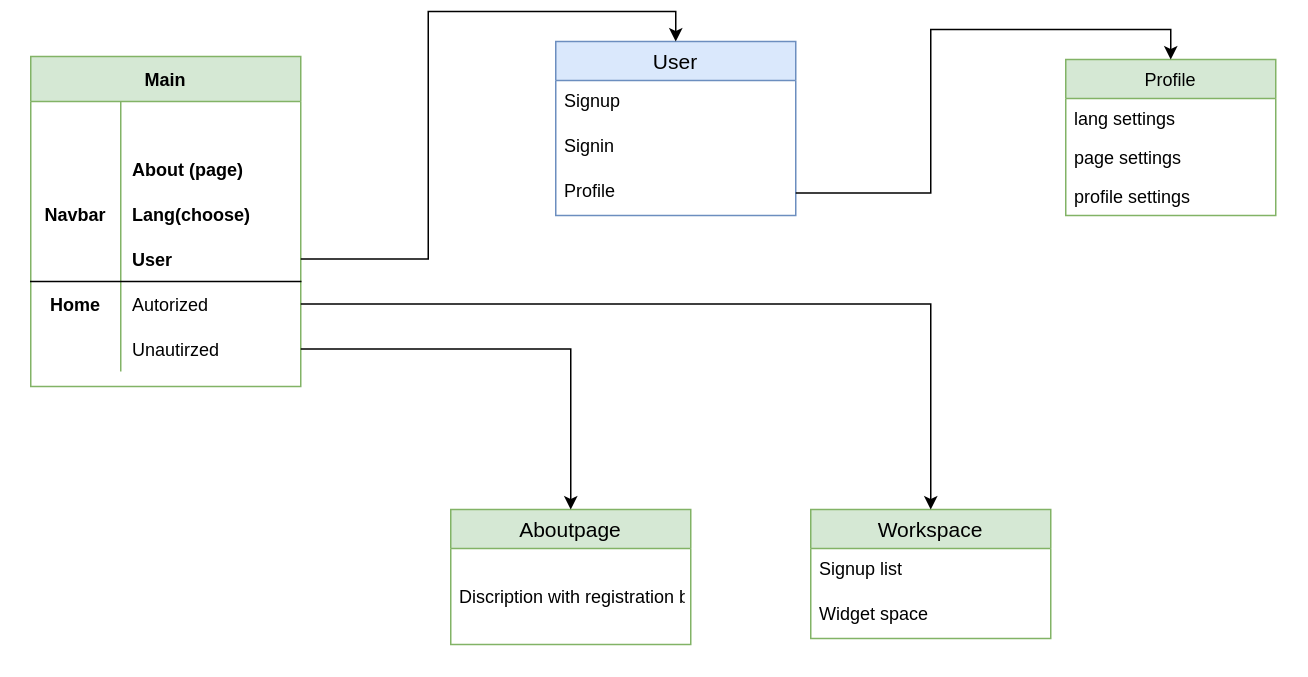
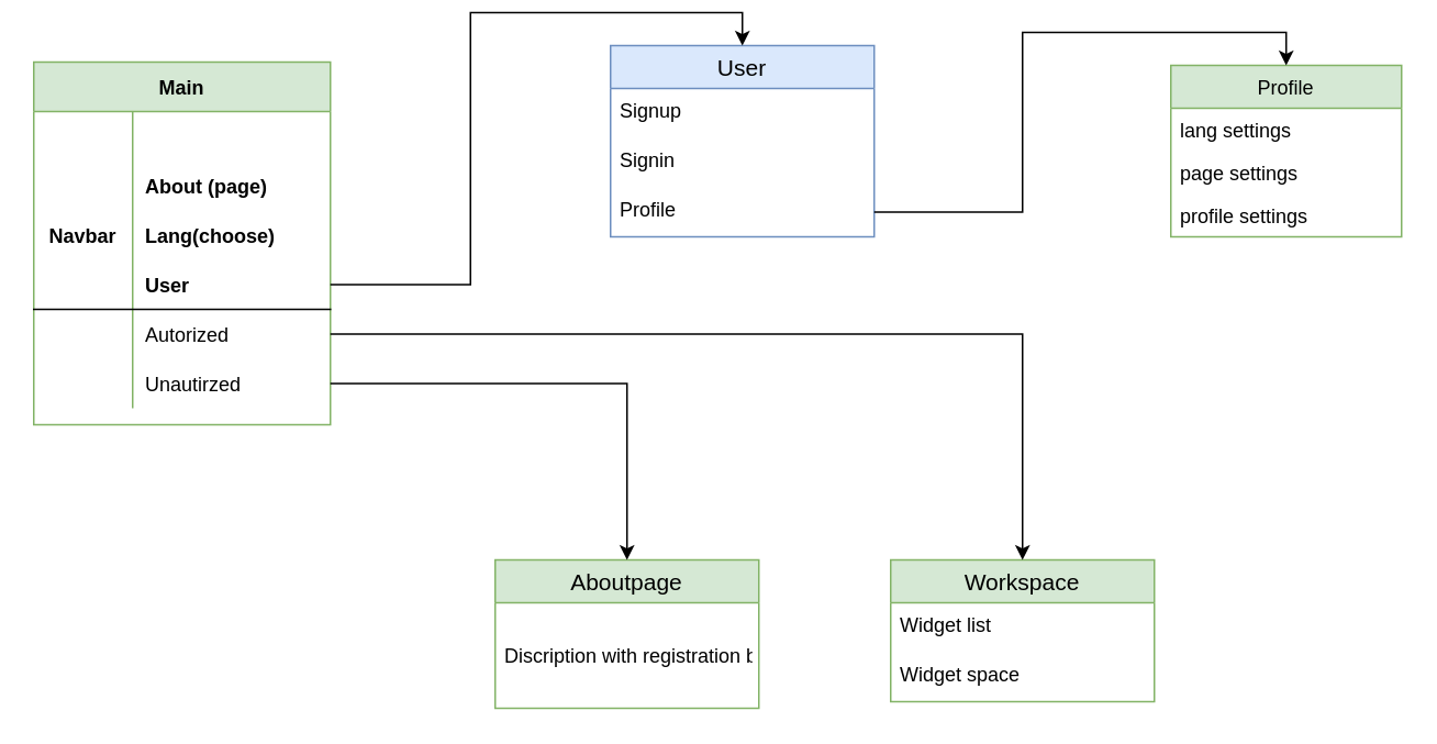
  <mxCell id="0" />
  <mxCell id="1" parent="0" />
  <mxCell id="2" value="Main" style="shape=table;startSize=30;container=1;collapsible=1;childLayout=tableLayout;fixedRows=1;rowLines=0;fontStyle=1;align=center;resizeLast=1;fillColor=#d5e8d4;strokeColor=#82b366;" vertex="1" parent="1"><mxGeometry x="20" y="30" width="180" height="220" as="geometry" /></mxCell>
  <mxCell id="3" style="shape=partialRectangle;collapsible=0;dropTarget=0;pointerEvents=0;fillColor=none;top=0;left=0;bottom=0;right=0;points=[[0,0.5],[1,0.5]];portConstraint=eastwest;" vertex="1" parent="2"><mxGeometry y="30" width="180" height="30" as="geometry" /></mxCell>
  <mxCell id="4" style="shape=partialRectangle;connectable=0;fillColor=none;top=0;left=0;bottom=0;right=0;fontStyle=1;overflow=hidden;" vertex="1" parent="3"><mxGeometry width="60" height="30" as="geometry" /></mxCell>
  <mxCell id="5" style="shape=partialRectangle;collapsible=0;dropTarget=0;pointerEvents=0;fillColor=none;top=0;left=0;bottom=0;right=0;points=[[0,0.5],[1,0.5]];portConstraint=eastwest;" vertex="1" parent="2"><mxGeometry y="60" width="180" height="30" as="geometry" /></mxCell>
  <mxCell id="6" style="shape=partialRectangle;connectable=0;fillColor=none;top=0;left=0;bottom=0;right=0;fontStyle=1;overflow=hidden;" vertex="1" parent="5"><mxGeometry width="60" height="30" as="geometry" /></mxCell>
  <mxCell id="7" value="About (page)" style="shape=partialRectangle;connectable=0;fillColor=none;top=0;left=0;bottom=0;right=0;align=left;spacingLeft=6;fontStyle=1;overflow=hidden;" vertex="1" parent="5"><mxGeometry x="60" width="120" height="30" as="geometry" /></mxCell>
  <mxCell id="8" value="" style="shape=partialRectangle;collapsible=0;dropTarget=0;pointerEvents=0;fillColor=none;top=0;left=0;bottom=0;right=0;points=[[0,0.5],[1,0.5]];portConstraint=eastwest;" vertex="1" parent="2"><mxGeometry y="90" width="180" height="30" as="geometry" /></mxCell>
  <mxCell id="9" value="Navbar" style="shape=partialRectangle;connectable=0;fillColor=none;top=0;left=0;bottom=0;right=0;fontStyle=1;overflow=hidden;" vertex="1" parent="8"><mxGeometry width="60" height="30" as="geometry" /></mxCell>
  <mxCell id="10" value="Lang(choose)" style="shape=partialRectangle;connectable=0;fillColor=none;top=0;left=0;bottom=0;right=0;align=left;spacingLeft=6;fontStyle=1;overflow=hidden;" vertex="1" parent="8"><mxGeometry x="60" width="120" height="30" as="geometry" /></mxCell>
  <mxCell id="11" value="" style="shape=partialRectangle;collapsible=0;dropTarget=0;pointerEvents=0;fillColor=none;top=0;left=0;bottom=1;right=0;points=[[0,0.5],[1,0.5]];portConstraint=eastwest;" vertex="1" parent="2"><mxGeometry y="120" width="180" height="30" as="geometry" /></mxCell>
  <mxCell id="12" value="" style="shape=partialRectangle;connectable=0;fillColor=none;top=0;left=0;bottom=0;right=0;fontStyle=1;overflow=hidden;" vertex="1" parent="11"><mxGeometry width="60" height="30" as="geometry" /></mxCell>
  <mxCell id="13" value="User" style="shape=partialRectangle;connectable=0;fillColor=none;top=0;left=0;bottom=0;right=0;align=left;spacingLeft=6;fontStyle=1;overflow=hidden;" vertex="1" parent="11"><mxGeometry x="60" width="120" height="30" as="geometry" /></mxCell>
  <mxCell id="14" value="" style="shape=partialRectangle;collapsible=0;dropTarget=0;pointerEvents=0;fillColor=none;top=0;left=0;bottom=0;right=0;points=[[0,0.5],[1,0.5]];portConstraint=eastwest;" vertex="1" parent="2"><mxGeometry y="150" width="180" height="30" as="geometry" /></mxCell>
- <mxCell id="15" value="Home" style="shape=partialRectangle;connectable=0;fillColor=none;top=0;left=0;bottom=0;right=0;editable=1;overflow=hidden;fontStyle=1;verticalAlign=middle;fontFamily=Helvetica;" vertex="1" parent="14"><mxGeometry width="60" height="30" as="geometry" /></mxCell>
  <mxCell id="16" value="Autorized" style="shape=partialRectangle;connectable=0;fillColor=none;top=0;left=0;bottom=0;right=0;align=left;spacingLeft=6;overflow=hidden;flipH=0;flipV=1;" vertex="1" parent="14"><mxGeometry x="60" width="120" height="30" as="geometry" /></mxCell>
  <mxCell id="17" value="" style="shape=partialRectangle;collapsible=0;dropTarget=0;pointerEvents=0;fillColor=none;top=0;left=0;bottom=0;right=0;points=[[0,0.5],[1,0.5]];portConstraint=eastwest;" vertex="1" parent="2"><mxGeometry y="180" width="180" height="30" as="geometry" /></mxCell>
  <mxCell id="18" value="" style="shape=partialRectangle;connectable=0;fillColor=none;top=0;left=0;bottom=0;right=0;editable=1;overflow=hidden;" vertex="1" parent="17"><mxGeometry width="60" height="30" as="geometry" /></mxCell>
  <mxCell id="19" value="Unautirzed" style="shape=partialRectangle;connectable=0;fillColor=none;top=0;left=0;bottom=0;right=0;align=left;spacingLeft=6;overflow=hidden;" vertex="1" parent="17"><mxGeometry x="60" width="120" height="30" as="geometry" /></mxCell>
  <mxCell id="20" value="User" style="swimlane;fontStyle=0;childLayout=stackLayout;horizontal=1;startSize=26;horizontalStack=0;resizeParent=1;resizeParentMax=0;resizeLast=0;collapsible=1;marginBottom=0;align=center;fontSize=14;fontFamily=Helvetica;fillColor=#dae8fc;strokeColor=#6c8ebf;" vertex="1" parent="1"><mxGeometry x="370" y="20" width="160" height="116" as="geometry" /></mxCell>
  <mxCell id="21" value="Signup" style="text;strokeColor=none;fillColor=none;spacingLeft=4;spacingRight=4;overflow=hidden;rotatable=0;points=[[0,0.5],[1,0.5]];portConstraint=eastwest;fontSize=12;" vertex="1" parent="20"><mxGeometry y="26" width="160" height="30" as="geometry" /></mxCell>
  <mxCell id="22" value="Signin" style="text;strokeColor=none;fillColor=none;spacingLeft=4;spacingRight=4;overflow=hidden;rotatable=0;points=[[0,0.5],[1,0.5]];portConstraint=eastwest;fontSize=12;" vertex="1" parent="20"><mxGeometry y="56" width="160" height="30" as="geometry" /></mxCell>
  <mxCell id="23" value="Profile" style="text;strokeColor=none;fillColor=none;spacingLeft=4;spacingRight=4;overflow=hidden;rotatable=0;points=[[0,0.5],[1,0.5]];portConstraint=eastwest;fontSize=12;" vertex="1" parent="20"><mxGeometry y="86" width="160" height="30" as="geometry" /></mxCell>
  <mxCell id="24" style="edgeStyle=orthogonalEdgeStyle;rounded=0;orthogonalLoop=1;jettySize=auto;html=1;exitX=1;exitY=0.5;exitDx=0;exitDy=0;entryX=0.5;entryY=0;entryDx=0;entryDy=0;fontFamily=Helvetica;" edge="1" parent="1" source="11" target="20"><mxGeometry relative="1" as="geometry" /></mxCell>
  <mxCell id="25" value="Workspace" style="swimlane;fontStyle=0;childLayout=stackLayout;horizontal=1;startSize=26;horizontalStack=0;resizeParent=1;resizeParentMax=0;resizeLast=0;collapsible=1;marginBottom=0;align=center;fontSize=14;fontFamily=Helvetica;fillColor=#d5e8d4;strokeColor=#82b366;" vertex="1" parent="1"><mxGeometry x="540" y="332" width="160" height="86" as="geometry" /></mxCell>
- <mxCell id="26" value="Signup list" style="text;strokeColor=none;fillColor=none;spacingLeft=4;spacingRight=4;overflow=hidden;rotatable=0;points=[[0,0.5],[1,0.5]];portConstraint=eastwest;fontSize=12;" vertex="1" parent="25"><mxGeometry y="26" width="160" height="30" as="geometry" /></mxCell>
+ <mxCell id="26" value="Widget list" style="text;strokeColor=none;fillColor=none;spacingLeft=4;spacingRight=4;overflow=hidden;rotatable=0;points=[[0,0.5],[1,0.5]];portConstraint=eastwest;fontSize=12;" vertex="1" parent="25"><mxGeometry y="26" width="160" height="30" as="geometry" /></mxCell>
  <mxCell id="27" value="Widget space" style="text;strokeColor=none;fillColor=none;spacingLeft=4;spacingRight=4;overflow=hidden;rotatable=0;points=[[0,0.5],[1,0.5]];portConstraint=eastwest;fontSize=12;" vertex="1" parent="25"><mxGeometry y="56" width="160" height="30" as="geometry" /></mxCell>
  <mxCell id="28" value="Aboutpage" style="swimlane;fontStyle=0;childLayout=stackLayout;horizontal=1;startSize=26;horizontalStack=0;resizeParent=1;resizeParentMax=0;resizeLast=0;collapsible=1;marginBottom=0;align=center;fontSize=14;fontFamily=Helvetica;fillColor=#d5e8d4;strokeColor=#82b366;" vertex="1" parent="1"><mxGeometry x="300" y="332" width="160" height="90" as="geometry" /></mxCell>
  <mxCell id="29" value="Discription with registration box" style="text;strokeColor=none;fillColor=none;spacingLeft=4;spacingRight=4;overflow=hidden;rotatable=0;points=[[0,0.5],[1,0.5]];portConstraint=eastwest;fontSize=12;verticalAlign=middle;horizontal=1;labelBorderColor=none;labelBackgroundColor=none;align=left;rounded=0;" vertex="1" parent="28"><mxGeometry y="26" width="160" height="64" as="geometry" /></mxCell>
  <mxCell id="30" style="edgeStyle=orthogonalEdgeStyle;rounded=0;orthogonalLoop=1;jettySize=auto;html=1;entryX=0.5;entryY=0;entryDx=0;entryDy=0;fontFamily=Helvetica;" edge="1" parent="1" source="14" target="25"><mxGeometry relative="1" as="geometry" /></mxCell>
  <mxCell id="31" style="edgeStyle=orthogonalEdgeStyle;rounded=0;orthogonalLoop=1;jettySize=auto;html=1;entryX=0.5;entryY=0;entryDx=0;entryDy=0;fontFamily=Helvetica;" edge="1" parent="1" source="17" target="28"><mxGeometry relative="1" as="geometry" /></mxCell>
  <mxCell id="32" value="Profile" style="swimlane;fontStyle=0;childLayout=stackLayout;horizontal=1;startSize=26;fillColor=#d5e8d4;horizontalStack=0;resizeParent=1;resizeParentMax=0;resizeLast=0;collapsible=1;marginBottom=0;rounded=0;labelBackgroundColor=none;fontFamily=Helvetica;align=center;html=0;strokeColor=#82b366;" vertex="1" parent="1"><mxGeometry x="710" y="32" width="140" height="104" as="geometry" /></mxCell>
  <mxCell id="33" value="lang settings" style="text;strokeColor=none;fillColor=none;align=left;verticalAlign=top;spacingLeft=4;spacingRight=4;overflow=hidden;rotatable=0;points=[[0,0.5],[1,0.5]];portConstraint=eastwest;" vertex="1" parent="32"><mxGeometry y="26" width="140" height="26" as="geometry" /></mxCell>
  <mxCell id="34" value="page settings" style="text;strokeColor=none;fillColor=none;align=left;verticalAlign=top;spacingLeft=4;spacingRight=4;overflow=hidden;rotatable=0;points=[[0,0.5],[1,0.5]];portConstraint=eastwest;" vertex="1" parent="32"><mxGeometry y="52" width="140" height="26" as="geometry" /></mxCell>
  <mxCell id="35" value="profile settings" style="text;strokeColor=none;fillColor=none;align=left;verticalAlign=top;spacingLeft=4;spacingRight=4;overflow=hidden;rotatable=0;points=[[0,0.5],[1,0.5]];portConstraint=eastwest;" vertex="1" parent="32"><mxGeometry y="78" width="140" height="26" as="geometry" /></mxCell>
  <mxCell id="36" style="edgeStyle=orthogonalEdgeStyle;rounded=0;orthogonalLoop=1;jettySize=auto;html=1;entryX=0.5;entryY=0;entryDx=0;entryDy=0;fontFamily=Helvetica;" edge="1" parent="1" source="23" target="32"><mxGeometry relative="1" as="geometry" /></mxCell>
